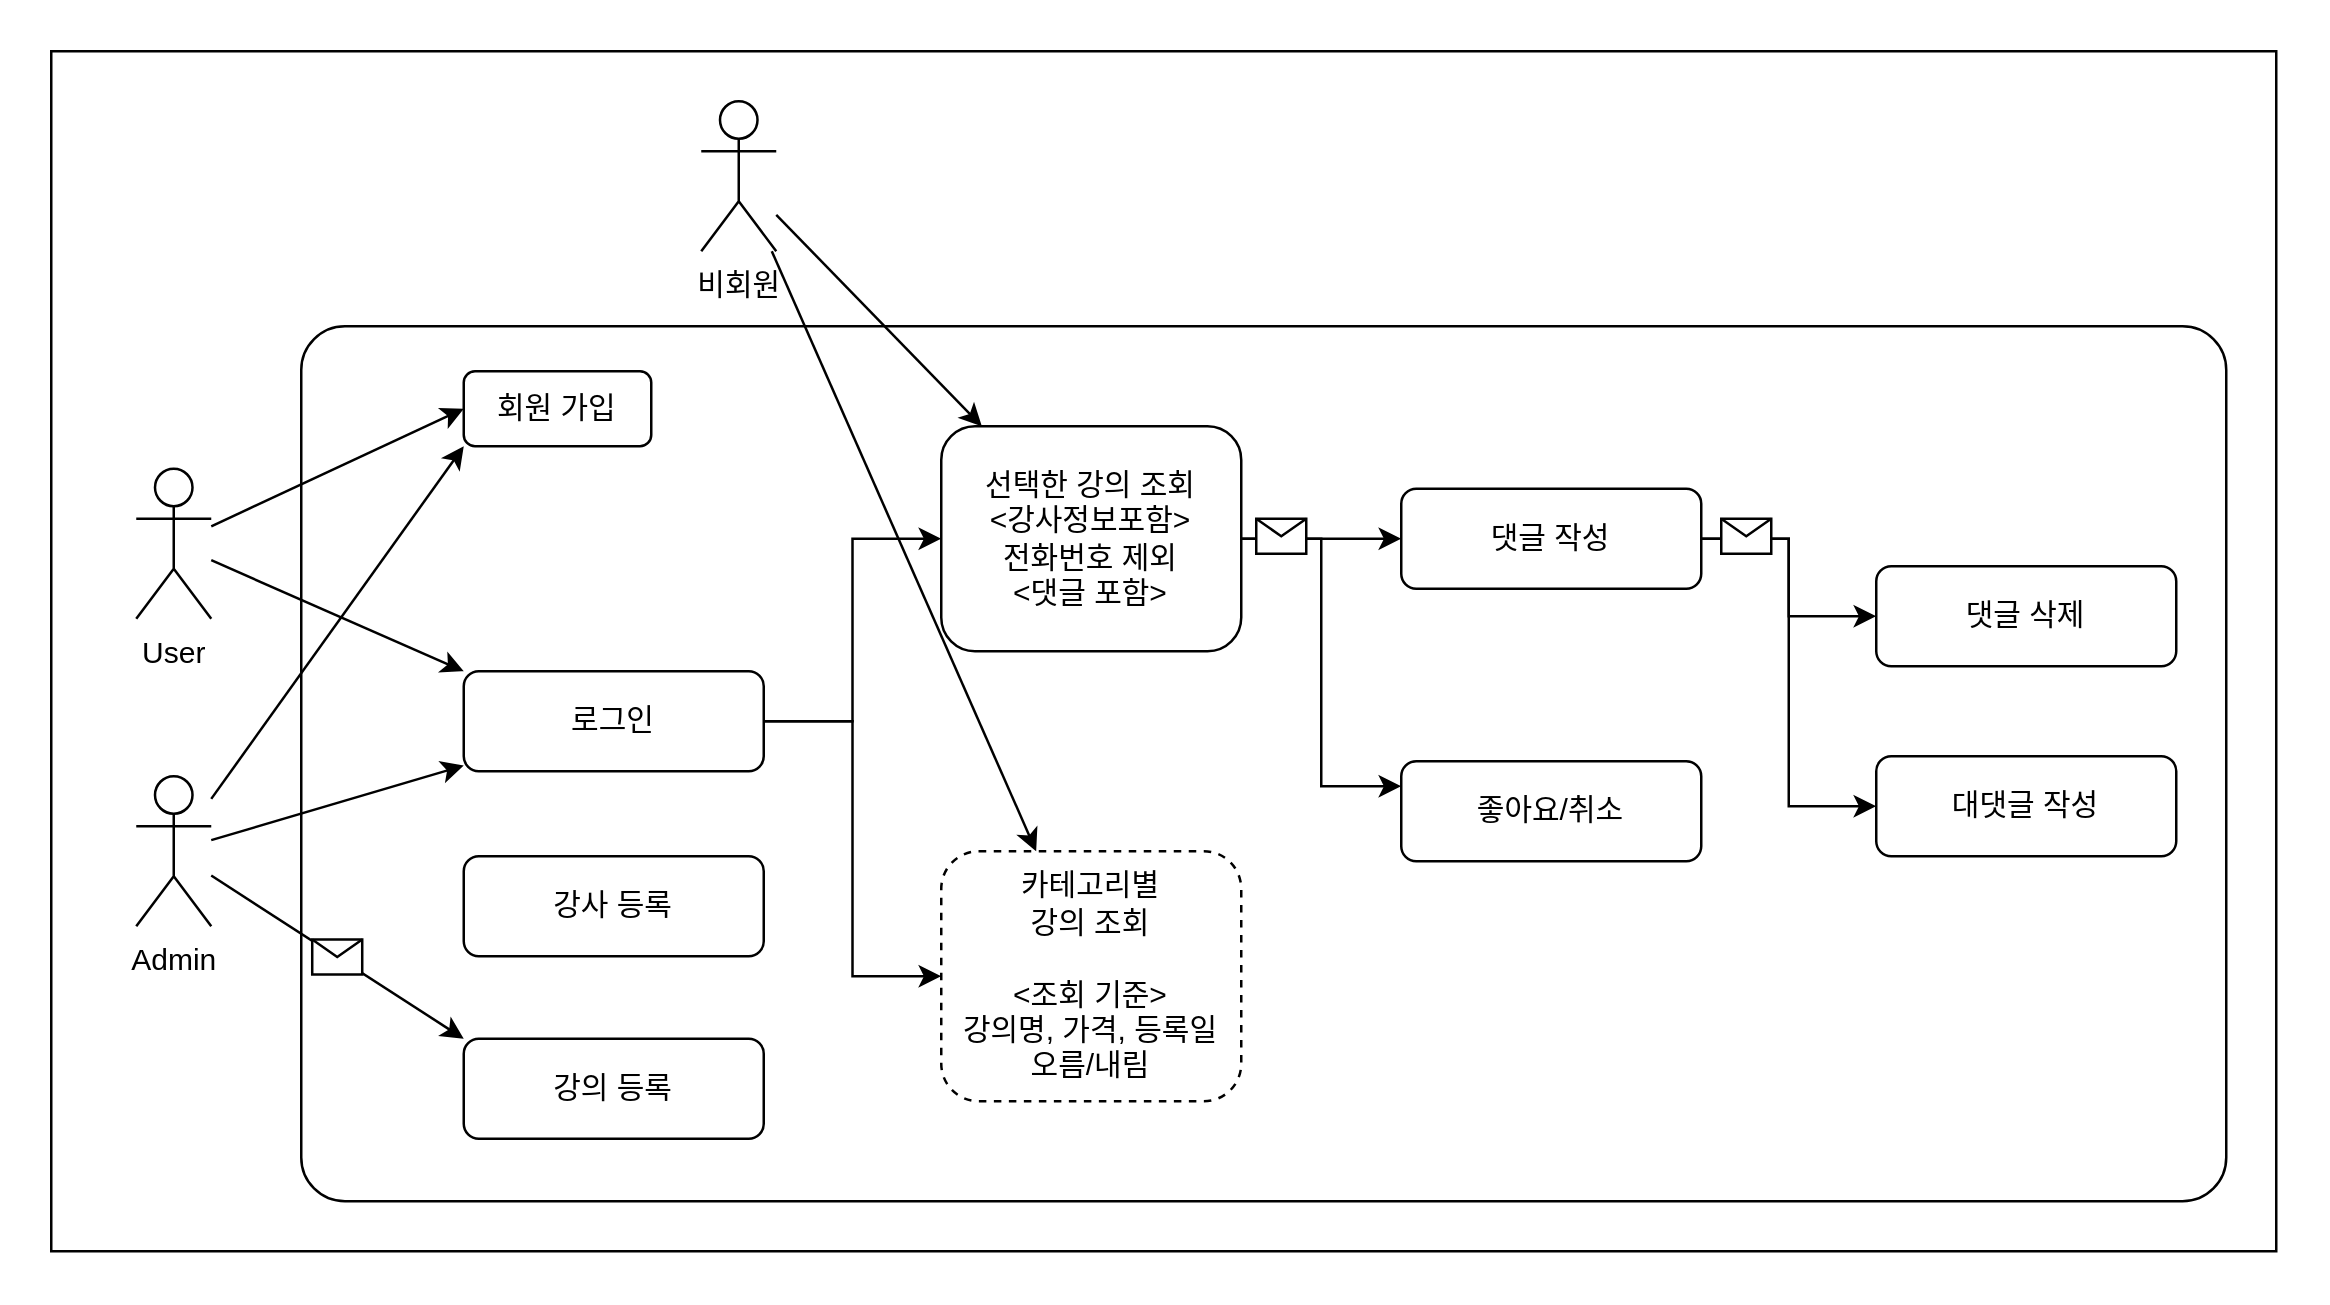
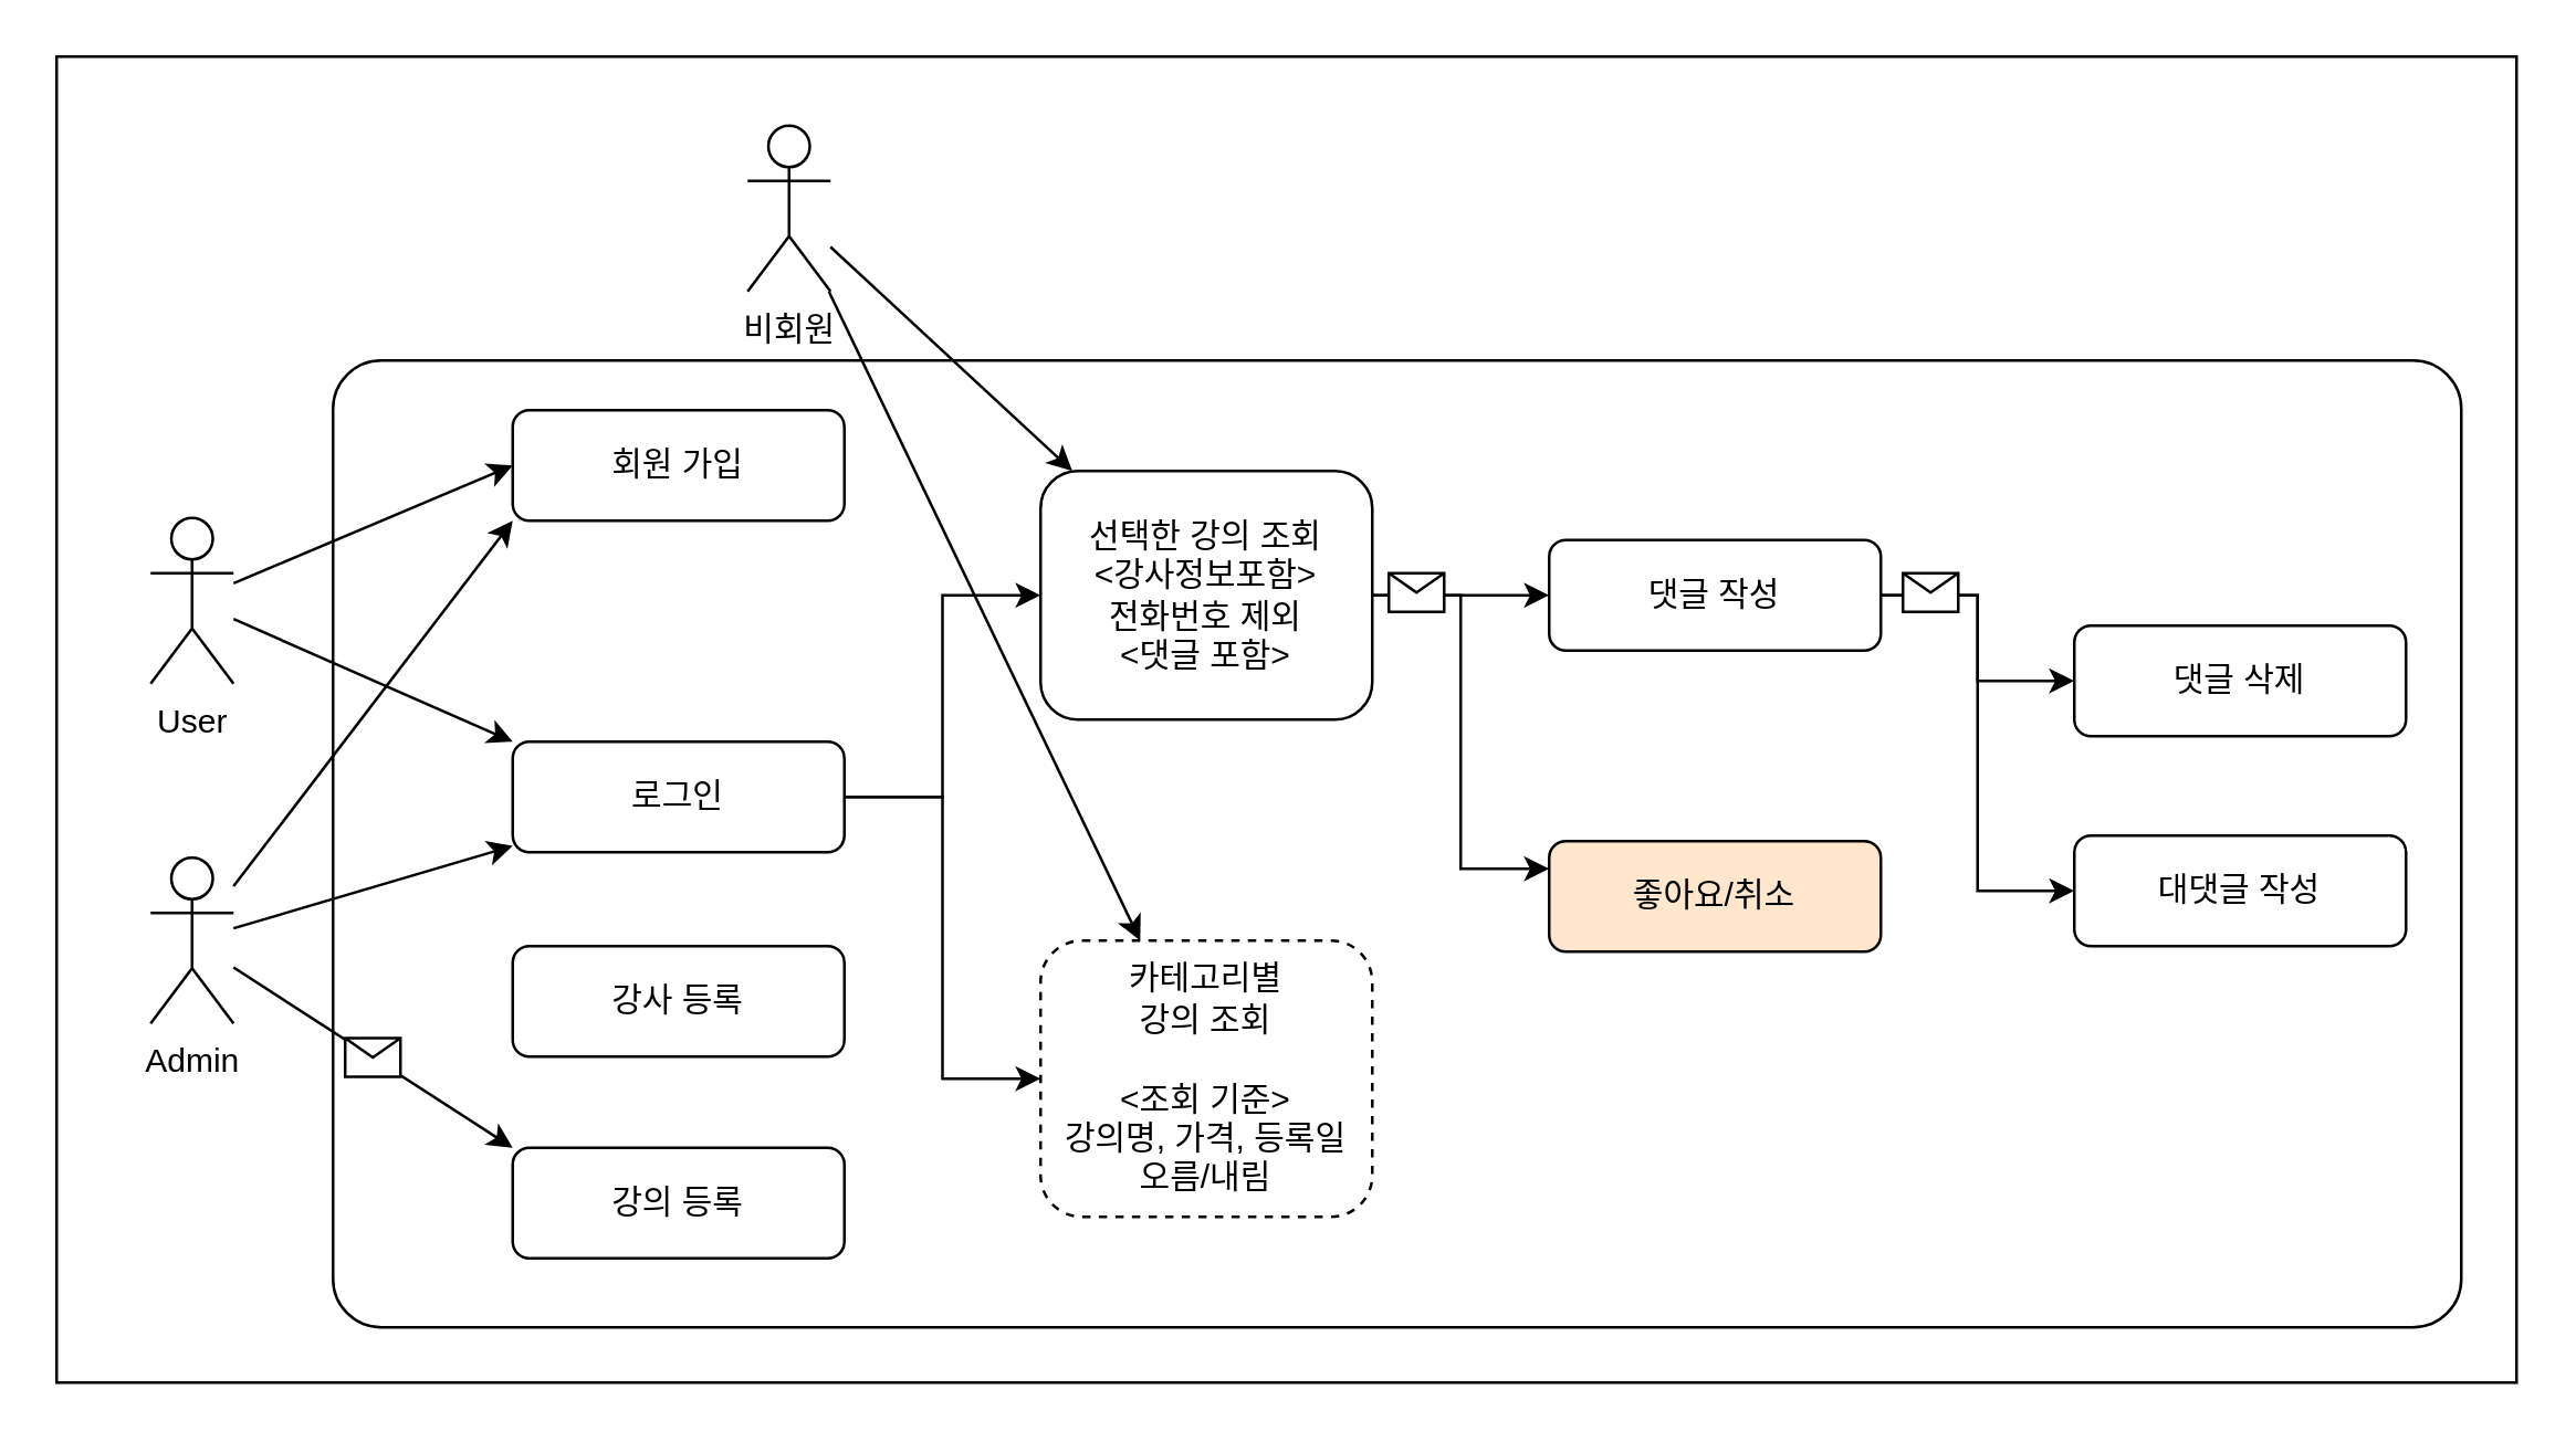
  <mxCell id="0" />
  <mxCell id="1" parent="0" />
  <mxCell id="2" value="" style="rounded=0;whiteSpace=wrap;html=1;" parent="1" vertex="1"><mxGeometry x="20" y="20" width="890" height="480" as="geometry" /></mxCell>
  <mxCell id="3" value="" style="rounded=1;whiteSpace=wrap;html=1;arcSize=5;" parent="1" vertex="1"><mxGeometry x="120" y="130" width="770" height="350" as="geometry" /></mxCell>
  <mxCell id="4" value="User" style="shape=umlActor;verticalLabelPosition=bottom;verticalAlign=top;html=1;outlineConnect=0;" parent="1" vertex="1"><mxGeometry x="54" y="187" width="30" height="60" as="geometry" /></mxCell>
  <mxCell id="5" value="Admin" style="shape=umlActor;verticalLabelPosition=bottom;verticalAlign=top;html=1;outlineConnect=0;" parent="1" vertex="1"><mxGeometry x="54" y="310" width="30" height="60" as="geometry" /></mxCell>
- <mxCell id="6" value="회원 가입" style="rounded=1;whiteSpace=wrap;html=1;" parent="1" vertex="1"><mxGeometry x="185" y="148" width="75" height="30" as="geometry" /></mxCell>
+ <mxCell id="6" value="회원 가입" style="rounded=1;whiteSpace=wrap;html=1;" parent="1" vertex="1"><mxGeometry x="185" y="148" width="120" height="40" as="geometry" /></mxCell>
  <mxCell id="7" style="edgeStyle=orthogonalEdgeStyle;rounded=0;orthogonalLoop=1;jettySize=auto;html=1;exitX=1;exitY=0.5;exitDx=0;exitDy=0;entryX=0;entryY=0.5;entryDx=0;entryDy=0;" parent="1" source="9" target="14" edge="1"><mxGeometry relative="1" as="geometry" /></mxCell>
  <mxCell id="8" style="edgeStyle=orthogonalEdgeStyle;rounded=0;orthogonalLoop=1;jettySize=auto;html=1;exitX=1;exitY=0.5;exitDx=0;exitDy=0;entryX=0;entryY=0.5;entryDx=0;entryDy=0;" parent="1" source="9" target="19" edge="1"><mxGeometry relative="1" as="geometry" /></mxCell>
  <mxCell id="9" value="로그인" style="rounded=1;whiteSpace=wrap;html=1;" parent="1" vertex="1"><mxGeometry x="185" y="268" width="120" height="40" as="geometry" /></mxCell>
  <mxCell id="10" value="강사 등록" style="rounded=1;whiteSpace=wrap;html=1;" parent="1" vertex="1"><mxGeometry x="185" y="342" width="120" height="40" as="geometry" /></mxCell>
  <mxCell id="11" value="강의 등록" style="rounded=1;whiteSpace=wrap;html=1;" parent="1" vertex="1"><mxGeometry x="185" y="415" width="120" height="40" as="geometry" /></mxCell>
  <mxCell id="12" style="edgeStyle=orthogonalEdgeStyle;rounded=0;orthogonalLoop=1;jettySize=auto;html=1;exitX=1;exitY=0.5;exitDx=0;exitDy=0;entryX=0;entryY=0.5;entryDx=0;entryDy=0;" parent="1" source="14" target="17" edge="1"><mxGeometry relative="1" as="geometry" /></mxCell>
  <mxCell id="13" style="edgeStyle=orthogonalEdgeStyle;rounded=0;orthogonalLoop=1;jettySize=auto;html=1;exitX=1;exitY=0.5;exitDx=0;exitDy=0;entryX=0;entryY=0.25;entryDx=0;entryDy=0;" parent="1" source="14" target="21" edge="1"><mxGeometry relative="1" as="geometry" /></mxCell>
  <mxCell id="14" value="선택한 강의 조회&lt;br&gt;&amp;lt;강사정보포함&amp;gt;&lt;br&gt;전화번호 제외&lt;br&gt;&amp;lt;댓글 포함&amp;gt;" style="rounded=1;whiteSpace=wrap;html=1;" parent="1" vertex="1"><mxGeometry x="376" y="170" width="120" height="90" as="geometry" /></mxCell>
  <mxCell id="15" style="edgeStyle=orthogonalEdgeStyle;rounded=0;orthogonalLoop=1;jettySize=auto;html=1;exitX=1;exitY=0.5;exitDx=0;exitDy=0;entryX=0;entryY=0.5;entryDx=0;entryDy=0;" parent="1" source="17" target="20" edge="1"><mxGeometry relative="1" as="geometry" /></mxCell>
  <mxCell id="16" style="edgeStyle=orthogonalEdgeStyle;rounded=0;orthogonalLoop=1;jettySize=auto;html=1;exitX=1;exitY=0.5;exitDx=0;exitDy=0;entryX=0;entryY=0.5;entryDx=0;entryDy=0;" parent="1" source="17" target="18" edge="1"><mxGeometry relative="1" as="geometry" /></mxCell>
  <mxCell id="17" value="댓글 작성" style="rounded=1;whiteSpace=wrap;html=1;" parent="1" vertex="1"><mxGeometry x="560" y="195" width="120" height="40" as="geometry" /></mxCell>
  <mxCell id="18" value="대댓글 작성" style="rounded=1;whiteSpace=wrap;html=1;" parent="1" vertex="1"><mxGeometry x="750" y="302" width="120" height="40" as="geometry" /></mxCell>
  <mxCell id="19" value="카테고리별&lt;br&gt;강의 조회&lt;br&gt;&lt;br&gt;&amp;lt;조회 기준&amp;gt;&lt;br&gt;강의명, 가격, 등록일&lt;br&gt;오름/내림" style="rounded=1;whiteSpace=wrap;html=1;dashed=1;" parent="1" vertex="1"><mxGeometry x="376" y="340" width="120" height="100" as="geometry" /></mxCell>
  <mxCell id="20" value="댓글 삭제" style="rounded=1;whiteSpace=wrap;html=1;" parent="1" vertex="1"><mxGeometry x="750" y="226" width="120" height="40" as="geometry" /></mxCell>
- <mxCell id="21" value="좋아요/취소" style="rounded=1;whiteSpace=wrap;html=1;" parent="1" vertex="1"><mxGeometry x="560" y="304" width="120" height="40" as="geometry" /></mxCell>
+ <mxCell id="21" value="좋아요/취소" style="rounded=1;whiteSpace=wrap;html=1;fillColor=#ffe6cc;" parent="1" vertex="1"><mxGeometry x="560" y="304" width="120" height="40" as="geometry" /></mxCell>
  <mxCell id="22" value="" style="endArrow=classic;html=1;rounded=0;entryX=0;entryY=0.5;entryDx=0;entryDy=0;" parent="1" source="4" target="6" edge="1"><mxGeometry width="50" height="50" relative="1" as="geometry"><mxPoint x="420" y="320" as="sourcePoint" /><mxPoint x="470" y="270" as="targetPoint" /></mxGeometry></mxCell>
  <mxCell id="23" value="" style="endArrow=classic;html=1;rounded=0;entryX=0;entryY=0;entryDx=0;entryDy=0;" parent="1" source="4" target="9" edge="1"><mxGeometry width="50" height="50" relative="1" as="geometry"><mxPoint x="100" y="223" as="sourcePoint" /><mxPoint x="195" y="195" as="targetPoint" /></mxGeometry></mxCell>
  <mxCell id="24" value="" style="endArrow=classic;html=1;rounded=0;" parent="1" source="5" target="9" edge="1"><mxGeometry width="50" height="50" relative="1" as="geometry"><mxPoint x="100" y="233" as="sourcePoint" /><mxPoint x="207" y="278" as="targetPoint" /></mxGeometry></mxCell>
  <mxCell id="25" value="" style="endArrow=classic;html=1;rounded=0;entryX=0;entryY=1;entryDx=0;entryDy=0;" parent="1" source="5" target="6" edge="1"><mxGeometry width="50" height="50" relative="1" as="geometry"><mxPoint x="100" y="345" as="sourcePoint" /><mxPoint x="195" y="316" as="targetPoint" /></mxGeometry></mxCell>
  <mxCell id="26" value="" style="endArrow=classic;html=1;rounded=0;entryX=0;entryY=0;entryDx=0;entryDy=0;" parent="1" source="5" target="11" edge="1"><mxGeometry relative="1" as="geometry"><mxPoint x="100" y="352" as="sourcePoint" /><mxPoint x="195" y="364" as="targetPoint" /></mxGeometry></mxCell>
  <mxCell id="27" value="" style="shape=message;html=1;outlineConnect=0;" parent="26" vertex="1"><mxGeometry width="20" height="14" relative="1" as="geometry"><mxPoint x="-10" y="-7" as="offset" /></mxGeometry></mxCell>
- <mxCell id="28" value="비회원" style="shape=umlActor;verticalLabelPosition=bottom;verticalAlign=top;html=1;outlineConnect=0;" parent="1" vertex="1"><mxGeometry x="280" y="40" width="30" height="60" as="geometry" /></mxCell>
+ <mxCell id="28" value="비회원" style="shape=umlActor;verticalLabelPosition=bottom;verticalAlign=top;html=1;outlineConnect=0;" parent="1" vertex="1"><mxGeometry x="270" y="45" width="30" height="60" as="geometry" /></mxCell>
  <mxCell id="29" value="" style="endArrow=classic;html=1;rounded=0;" parent="1" source="28" target="14" edge="1"><mxGeometry width="50" height="50" relative="1" as="geometry"><mxPoint x="420" y="320" as="sourcePoint" /><mxPoint x="470" y="270" as="targetPoint" /></mxGeometry></mxCell>
  <mxCell id="30" value="" style="endArrow=classic;html=1;rounded=0;" parent="1" source="28" target="19" edge="1"><mxGeometry width="50" height="50" relative="1" as="geometry"><mxPoint x="420" y="320" as="sourcePoint" /><mxPoint x="470" y="270" as="targetPoint" /></mxGeometry></mxCell>
  <mxCell id="31" value="" style="shape=message;html=1;html=1;outlineConnect=0;labelPosition=center;verticalLabelPosition=bottom;align=center;verticalAlign=top;" parent="1" vertex="1"><mxGeometry x="502" y="207" width="20" height="14" as="geometry" /></mxCell>
  <mxCell id="32" value="" style="shape=message;html=1;html=1;outlineConnect=0;labelPosition=center;verticalLabelPosition=bottom;align=center;verticalAlign=top;" parent="1" vertex="1"><mxGeometry x="688" y="207" width="20" height="14" as="geometry" /></mxCell>
